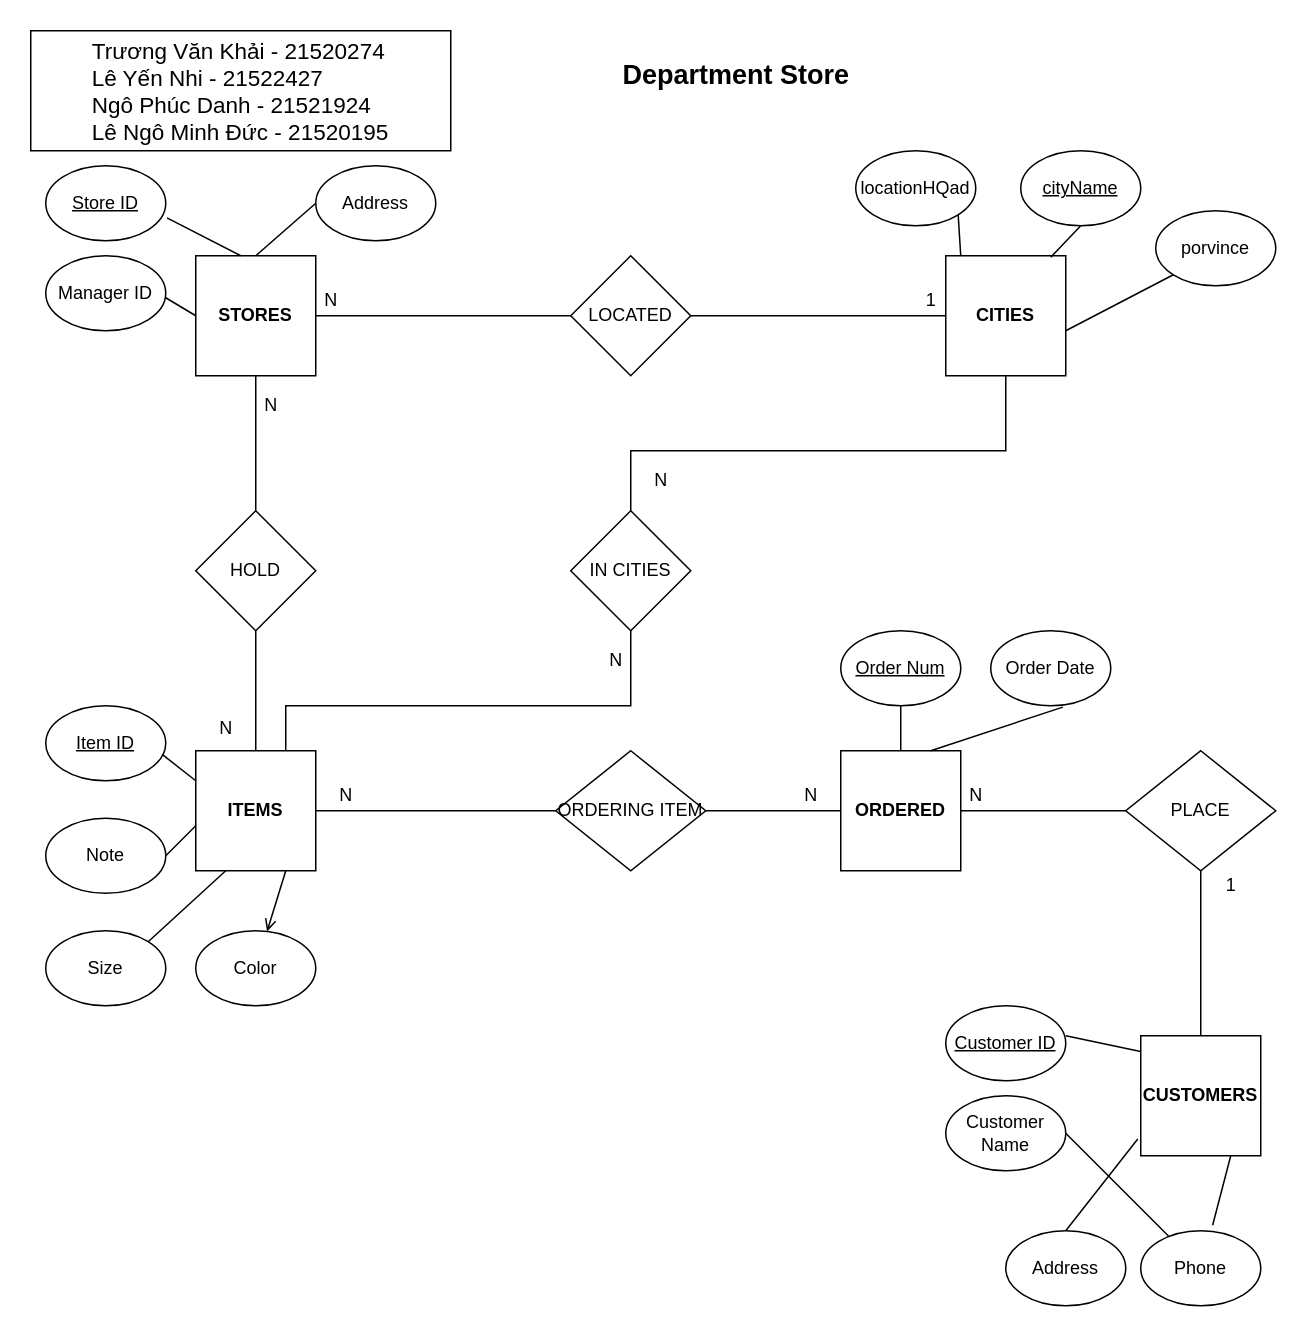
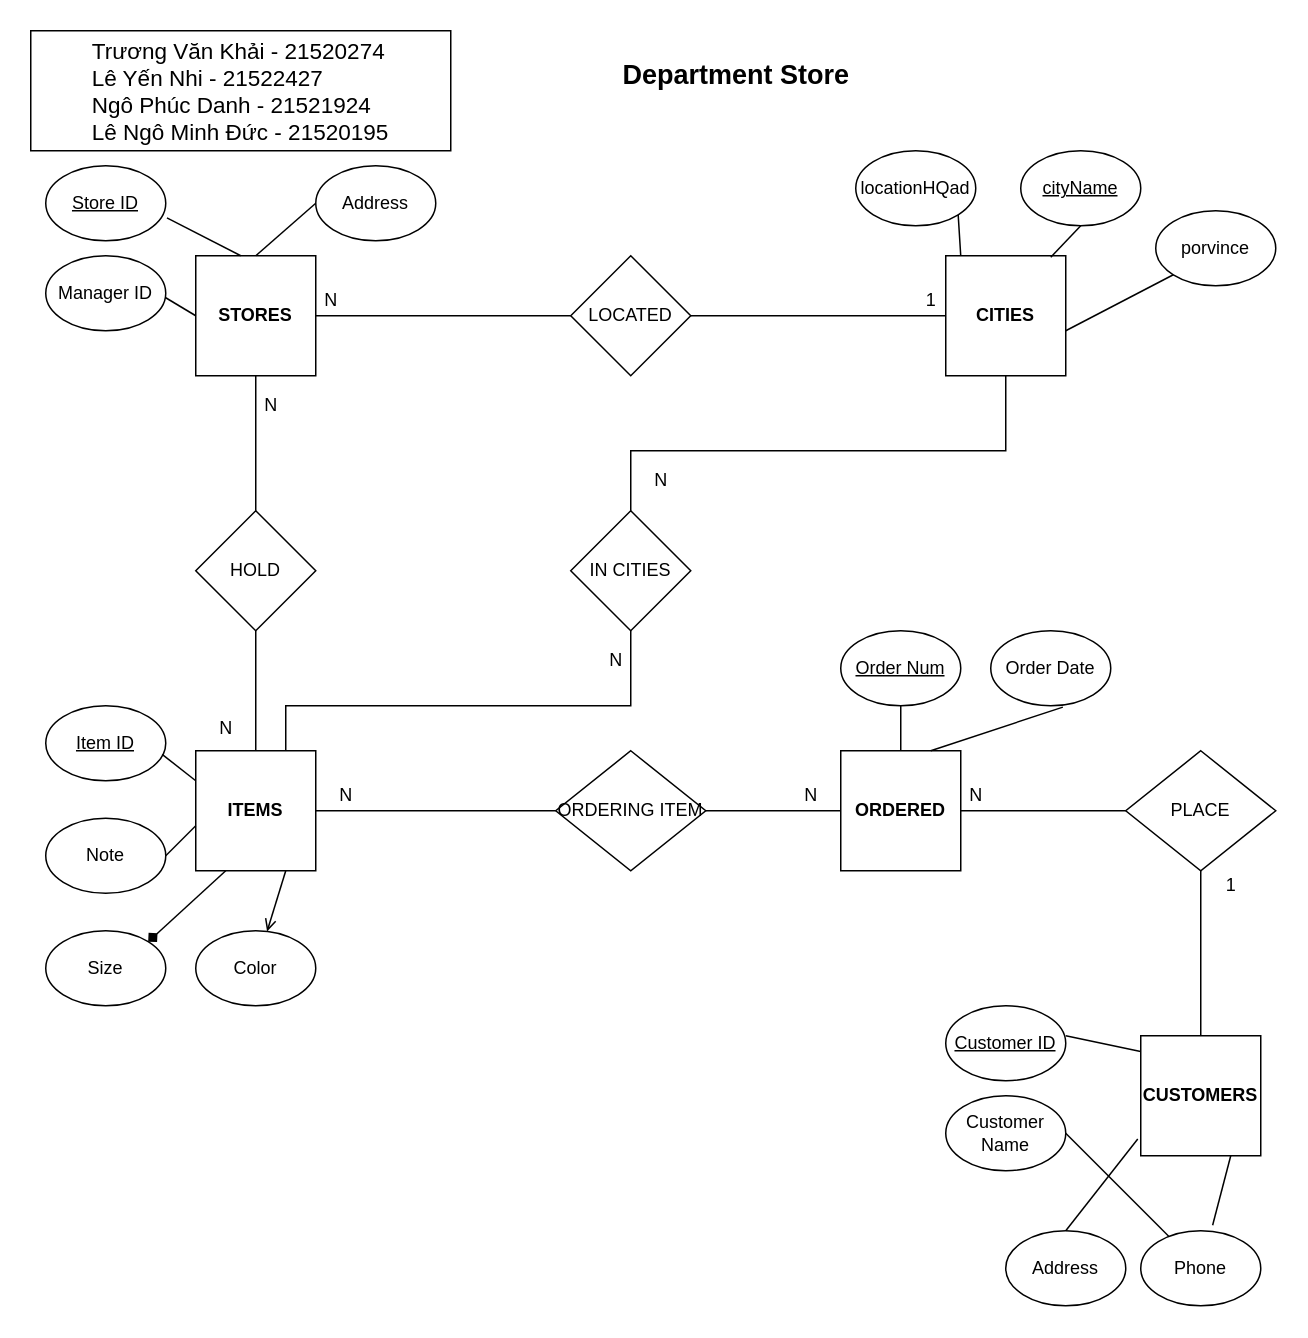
  <mxCell id="0" />
  <mxCell id="1" parent="0" />
  <mxCell id="2" value="" style="rounded=0;whiteSpace=wrap;html=1;" parent="1" vertex="1"><mxGeometry width="280" height="80" as="geometry" x="20" y="20" /></mxCell>
  <mxCell id="3" value="&lt;div style=&quot;text-align: left; font-size: 15px;&quot;&gt;&lt;span style=&quot;background-color: initial;&quot;&gt;&lt;font style=&quot;font-size: 15px;&quot;&gt;Trương Văn Khải - 21520274&lt;/font&gt;&lt;/span&gt;&lt;/div&gt;&lt;div style=&quot;text-align: left; font-size: 15px;&quot;&gt;&lt;span style=&quot;background-color: initial;&quot;&gt;&lt;font style=&quot;font-size: 15px;&quot;&gt;Lê Yến Nhi - 21522427&lt;/font&gt;&lt;/span&gt;&lt;/div&gt;&lt;div style=&quot;text-align: left; font-size: 15px;&quot;&gt;&lt;span style=&quot;background-color: initial;&quot;&gt;&lt;font style=&quot;font-size: 15px;&quot;&gt;Ngô Phúc Danh - 21521924&lt;/font&gt;&lt;/span&gt;&lt;/div&gt;&lt;div style=&quot;text-align: left; font-size: 15px;&quot;&gt;&lt;span style=&quot;background-color: initial;&quot;&gt;&lt;font style=&quot;font-size: 15px;&quot;&gt;Lê Ngô Minh Đức - 21520195&lt;/font&gt;&lt;/span&gt;&lt;/div&gt;" style="text;html=1;strokeColor=none;fillColor=none;align=center;verticalAlign=middle;whiteSpace=wrap;rounded=0;" parent="1" vertex="1"><mxGeometry width="280" height="80" as="geometry" x="20" y="20" /></mxCell>
  <mxCell id="4" value="&lt;b&gt;&lt;font style=&quot;font-size: 18px;&quot;&gt;Department Store&lt;/font&gt;&lt;/b&gt;" style="text;html=1;align=center;verticalAlign=middle;resizable=0;points=[];autosize=1;strokeColor=none;fillColor=none;" parent="1" vertex="1"><mxGeometry x="405" y="30" width="170" height="40" as="geometry" /></mxCell>
  <mxCell id="5" value="&lt;b&gt;STORES&lt;/b&gt;" style="whiteSpace=wrap;html=1;aspect=fixed;" parent="1" vertex="1"><mxGeometry x="130" y="170" width="80" height="80" as="geometry" /></mxCell>
  <mxCell id="6" value="&lt;u&gt;Store ID&lt;/u&gt;" style="ellipse;whiteSpace=wrap;html=1;" parent="1" vertex="1"><mxGeometry x="30" y="110" width="80" height="50" as="geometry" /></mxCell>
  <mxCell id="7" value="Address" style="ellipse;whiteSpace=wrap;html=1;" parent="1" vertex="1"><mxGeometry x="210" y="110" width="80" height="50" as="geometry" /></mxCell>
  <mxCell id="8" value="Manager ID" style="ellipse;whiteSpace=wrap;html=1;" parent="1" vertex="1"><mxGeometry x="30" y="170" width="80" height="50" as="geometry" /></mxCell>
  <mxCell id="9" value="" style="endArrow=none;html=1;rounded=0;entryX=0;entryY=0.5;entryDx=0;entryDy=0;" parent="1" target="7" edge="1"><mxGeometry width="50" height="50" relative="1" as="geometry"><mxPoint x="170" y="170" as="sourcePoint" /><mxPoint x="220" y="120" as="targetPoint" /></mxGeometry></mxCell>
  <mxCell id="10" value="" style="endArrow=none;html=1;rounded=0;entryX=1.01;entryY=0.696;entryDx=0;entryDy=0;entryPerimeter=0;" parent="1" target="6" edge="1"><mxGeometry width="50" height="50" relative="1" as="geometry"><mxPoint x="160" y="170" as="sourcePoint" /><mxPoint x="210" y="120" as="targetPoint" /></mxGeometry></mxCell>
  <mxCell id="11" value="" style="endArrow=none;html=1;rounded=0;entryX=1.01;entryY=0.696;entryDx=0;entryDy=0;entryPerimeter=0;exitX=0;exitY=0.5;exitDx=0;exitDy=0;" parent="1" source="5" edge="1"><mxGeometry width="50" height="50" relative="1" as="geometry"><mxPoint x="159" y="223" as="sourcePoint" /><mxPoint x="110" y="198" as="targetPoint" /></mxGeometry></mxCell>
  <mxCell id="12" value="LOCATED" style="rhombus;whiteSpace=wrap;html=1;" parent="1" vertex="1"><mxGeometry x="380" y="170" width="80" height="80" as="geometry" /></mxCell>
  <mxCell id="13" value="" style="endArrow=none;html=1;rounded=0;entryX=0;entryY=0.5;entryDx=0;entryDy=0;" parent="1" target="12" edge="1"><mxGeometry width="50" height="50" relative="1" as="geometry"><mxPoint x="210" y="210" as="sourcePoint" /><mxPoint x="260" y="160" as="targetPoint" /></mxGeometry></mxCell>
  <mxCell id="14" value="&lt;b&gt;CITIES&lt;/b&gt;" style="whiteSpace=wrap;html=1;aspect=fixed;" parent="1" vertex="1"><mxGeometry x="630" y="170" width="80" height="80" as="geometry" /></mxCell>
  <mxCell id="15" value="locationHQad" style="ellipse;whiteSpace=wrap;html=1;" parent="1" vertex="1"><mxGeometry x="570" y="100" width="80" height="50" as="geometry" /></mxCell>
  <mxCell id="16" value="&lt;u&gt;cityName&lt;/u&gt;" style="ellipse;whiteSpace=wrap;html=1;" parent="1" vertex="1"><mxGeometry x="680" y="100" width="80" height="50" as="geometry" /></mxCell>
  <mxCell id="17" value="porvince" style="ellipse;whiteSpace=wrap;html=1;" parent="1" vertex="1"><mxGeometry x="770" y="140" width="80" height="50" as="geometry" /></mxCell>
  <mxCell id="18" value="" style="endArrow=none;html=1;rounded=0;entryX=1;entryY=1;entryDx=0;entryDy=0;" parent="1" target="15" edge="1"><mxGeometry width="50" height="50" relative="1" as="geometry"><mxPoint x="640" y="170" as="sourcePoint" /><mxPoint x="690" y="120" as="targetPoint" /></mxGeometry></mxCell>
  <mxCell id="19" value="" style="endArrow=none;html=1;rounded=0;entryX=0.5;entryY=1;entryDx=0;entryDy=0;" parent="1" target="16" edge="1"><mxGeometry width="50" height="50" relative="1" as="geometry"><mxPoint x="700" y="171" as="sourcePoint" /><mxPoint x="698" y="144" as="targetPoint" /></mxGeometry></mxCell>
  <mxCell id="20" value="" style="endArrow=none;html=1;rounded=0;entryX=0;entryY=1;entryDx=0;entryDy=0;" parent="1" target="17" edge="1"><mxGeometry width="50" height="50" relative="1" as="geometry"><mxPoint x="710" y="220" as="sourcePoint" /><mxPoint x="760" y="170" as="targetPoint" /></mxGeometry></mxCell>
  <mxCell id="21" value="" style="endArrow=none;html=1;rounded=0;entryX=0;entryY=0.5;entryDx=0;entryDy=0;" parent="1" target="14" edge="1"><mxGeometry width="50" height="50" relative="1" as="geometry"><mxPoint x="460" y="210" as="sourcePoint" /><mxPoint x="510" y="160" as="targetPoint" /></mxGeometry></mxCell>
  <mxCell id="22" value="HOLD" style="rhombus;whiteSpace=wrap;html=1;" parent="1" vertex="1"><mxGeometry x="130" y="340" width="80" height="80" as="geometry" /></mxCell>
  <mxCell id="23" value="&lt;b&gt;ITEMS&lt;/b&gt;" style="whiteSpace=wrap;html=1;aspect=fixed;" parent="1" vertex="1"><mxGeometry x="130" y="500" width="80" height="80" as="geometry" /></mxCell>
  <mxCell id="24" value="" style="endArrow=none;html=1;rounded=0;entryX=0.5;entryY=1;entryDx=0;entryDy=0;" parent="1" target="5" edge="1"><mxGeometry width="50" height="50" relative="1" as="geometry"><mxPoint x="170" y="340" as="sourcePoint" /><mxPoint x="220" y="290" as="targetPoint" /></mxGeometry></mxCell>
  <mxCell id="25" value="" style="endArrow=none;html=1;rounded=0;exitX=0.5;exitY=0;exitDx=0;exitDy=0;" parent="1" source="23" edge="1"><mxGeometry width="50" height="50" relative="1" as="geometry"><mxPoint x="120" y="470" as="sourcePoint" /><mxPoint x="170" y="420" as="targetPoint" /></mxGeometry></mxCell>
  <mxCell id="26" value="&lt;u&gt;Item ID&lt;/u&gt;" style="ellipse;whiteSpace=wrap;html=1;" parent="1" vertex="1"><mxGeometry x="30" y="470" width="80" height="50" as="geometry" /></mxCell>
  <mxCell id="27" value="Note" style="ellipse;whiteSpace=wrap;html=1;" parent="1" vertex="1"><mxGeometry x="30" y="545" width="80" height="50" as="geometry" /></mxCell>
  <mxCell id="28" value="Size" style="ellipse;whiteSpace=wrap;html=1;" parent="1" vertex="1"><mxGeometry x="30" y="620" width="80" height="50" as="geometry" /></mxCell>
  <mxCell id="29" value="Color" style="ellipse;whiteSpace=wrap;html=1;" parent="1" vertex="1"><mxGeometry x="130" y="620" width="80" height="50" as="geometry" /></mxCell>
  <mxCell id="30" value="" style="endArrow=none;html=1;rounded=0;entryX=0.97;entryY=0.648;entryDx=0;entryDy=0;entryPerimeter=0;" parent="1" target="26" edge="1"><mxGeometry width="50" height="50" relative="1" as="geometry"><mxPoint x="130" y="520" as="sourcePoint" /><mxPoint x="180" y="470" as="targetPoint" /></mxGeometry></mxCell>
  <mxCell id="31" value="" style="endArrow=none;html=1;rounded=0;entryX=1;entryY=0.5;entryDx=0;entryDy=0;" parent="1" target="27" edge="1"><mxGeometry width="50" height="50" relative="1" as="geometry"><mxPoint x="130" y="550" as="sourcePoint" /><mxPoint x="118" y="512" as="targetPoint" /></mxGeometry></mxCell>
- <mxCell id="32" value="" style="endArrow=none;html=1;rounded=0;entryX=1;entryY=0;entryDx=0;entryDy=0;exitX=0.25;exitY=1;exitDx=0;exitDy=0;" parent="1" source="23" target="28" edge="1"><mxGeometry width="50" height="50" relative="1" as="geometry"><mxPoint x="140" y="560" as="sourcePoint" /><mxPoint x="120" y="580" as="targetPoint" /></mxGeometry></mxCell>
+ <mxCell id="32" value="" style="endArrow=diamond;html=1;rounded=0;entryX=1;entryY=0;entryDx=0;entryDy=0;exitX=0.25;exitY=1;exitDx=0;exitDy=0;" parent="1" source="23" target="28" edge="1"><mxGeometry width="50" height="50" relative="1" as="geometry"><mxPoint x="140" y="560" as="sourcePoint" /><mxPoint x="120" y="580" as="targetPoint" /></mxGeometry></mxCell>
  <mxCell id="33" value="" style="endArrow=open;html=1;rounded=0;exitX=0.75;exitY=1;exitDx=0;exitDy=0;" parent="1" source="23" target="29" edge="1"><mxGeometry width="50" height="50" relative="1" as="geometry"><mxPoint x="160" y="590" as="sourcePoint" /><mxPoint x="108" y="637" as="targetPoint" /></mxGeometry></mxCell>
  <mxCell id="34" value="IN CITIES" style="rhombus;whiteSpace=wrap;html=1;" parent="1" vertex="1"><mxGeometry x="380" y="340" width="80" height="80" as="geometry" /></mxCell>
  <mxCell id="35" value="" style="endArrow=none;html=1;rounded=0;entryX=0.5;entryY=1;entryDx=0;entryDy=0;" parent="1" target="34" edge="1"><mxGeometry width="50" height="50" relative="1" as="geometry"><mxPoint x="190" y="500" as="sourcePoint" /><mxPoint x="240" y="450" as="targetPoint" /><Array as="points"><mxPoint x="190" y="470" /><mxPoint x="420" y="470" /></Array></mxGeometry></mxCell>
  <mxCell id="36" value="ORDERING ITEM" style="rhombus;whiteSpace=wrap;html=1;" parent="1" vertex="1"><mxGeometry x="370" y="500" width="100" height="80" as="geometry" /></mxCell>
  <mxCell id="37" value="" style="endArrow=none;html=1;rounded=0;entryX=0;entryY=0.5;entryDx=0;entryDy=0;exitX=1;exitY=0.5;exitDx=0;exitDy=0;" parent="1" source="23" target="36" edge="1"><mxGeometry width="50" height="50" relative="1" as="geometry"><mxPoint x="210" y="545" as="sourcePoint" /><mxPoint x="260" y="495" as="targetPoint" /></mxGeometry></mxCell>
  <mxCell id="38" value="&lt;b&gt;ORDERED&lt;/b&gt;" style="whiteSpace=wrap;html=1;aspect=fixed;" parent="1" vertex="1"><mxGeometry x="560" y="500" width="80" height="80" as="geometry" /></mxCell>
  <mxCell id="39" value="" style="endArrow=none;html=1;rounded=0;exitX=1;exitY=0.5;exitDx=0;exitDy=0;entryX=0;entryY=0.5;entryDx=0;entryDy=0;" parent="1" source="36" target="38" edge="1"><mxGeometry width="50" height="50" relative="1" as="geometry"><mxPoint x="510" y="520" as="sourcePoint" /><mxPoint x="560" y="470" as="targetPoint" /></mxGeometry></mxCell>
  <mxCell id="40" value="&lt;u&gt;Order Num&lt;/u&gt;" style="ellipse;whiteSpace=wrap;html=1;" parent="1" vertex="1"><mxGeometry x="560" y="420" width="80" height="50" as="geometry" /></mxCell>
  <mxCell id="41" value="" style="endArrow=none;html=1;rounded=0;entryX=0.5;entryY=1;entryDx=0;entryDy=0;" parent="1" source="38" target="40" edge="1"><mxGeometry width="50" height="50" relative="1" as="geometry"><mxPoint x="510" y="520" as="sourcePoint" /><mxPoint x="560" y="470" as="targetPoint" /></mxGeometry></mxCell>
  <mxCell id="42" value="" style="endArrow=none;html=1;rounded=0;entryX=0.601;entryY=1.018;entryDx=0;entryDy=0;entryPerimeter=0;exitX=0.75;exitY=0;exitDx=0;exitDy=0;" parent="1" source="38" target="43" edge="1"><mxGeometry width="50" height="50" relative="1" as="geometry"><mxPoint x="610" y="510" as="sourcePoint" /><mxPoint x="610" y="480" as="targetPoint" /></mxGeometry></mxCell>
  <mxCell id="43" value="Order Date" style="ellipse;whiteSpace=wrap;html=1;" parent="1" vertex="1"><mxGeometry x="660" y="420" width="80" height="50" as="geometry" /></mxCell>
  <mxCell id="44" value="PLACE" style="rhombus;whiteSpace=wrap;html=1;" parent="1" vertex="1"><mxGeometry x="750" y="500" width="100" height="80" as="geometry" /></mxCell>
  <mxCell id="45" value="" style="endArrow=none;html=1;rounded=0;exitX=1;exitY=0.5;exitDx=0;exitDy=0;entryX=0;entryY=0.5;entryDx=0;entryDy=0;" parent="1" source="38" target="44" edge="1"><mxGeometry width="50" height="50" relative="1" as="geometry"><mxPoint x="650" y="539.41" as="sourcePoint" /><mxPoint x="740" y="539.41" as="targetPoint" /></mxGeometry></mxCell>
  <mxCell id="46" value="&lt;b&gt;CUSTOMERS&lt;/b&gt;" style="whiteSpace=wrap;html=1;aspect=fixed;" parent="1" vertex="1"><mxGeometry x="760" y="690" width="80" height="80" as="geometry" /></mxCell>
  <mxCell id="47" value="" style="endArrow=none;html=1;rounded=0;entryX=0.5;entryY=1;entryDx=0;entryDy=0;exitX=0.5;exitY=0;exitDx=0;exitDy=0;" parent="1" source="46" target="44" edge="1"><mxGeometry width="50" height="50" relative="1" as="geometry"><mxPoint x="510" y="690" as="sourcePoint" /><mxPoint x="560" y="640" as="targetPoint" /></mxGeometry></mxCell>
  <mxCell id="48" value="&lt;u&gt;Customer ID&lt;/u&gt;" style="ellipse;whiteSpace=wrap;html=1;" parent="1" vertex="1"><mxGeometry x="630" y="670" width="80" height="50" as="geometry" /></mxCell>
  <mxCell id="49" value="Customer Name" style="ellipse;whiteSpace=wrap;html=1;" parent="1" vertex="1"><mxGeometry x="630" y="730" width="80" height="50" as="geometry" /></mxCell>
  <mxCell id="50" value="Address" style="ellipse;whiteSpace=wrap;html=1;" parent="1" vertex="1"><mxGeometry x="670" y="820" width="80" height="50" as="geometry" /></mxCell>
  <mxCell id="51" value="Phone" style="ellipse;whiteSpace=wrap;html=1;" parent="1" vertex="1"><mxGeometry x="760" y="820" width="80" height="50" as="geometry" /></mxCell>
  <mxCell id="52" value="" style="endArrow=none;html=1;rounded=0;entryX=-0.001;entryY=0.132;entryDx=0;entryDy=0;entryPerimeter=0;" parent="1" target="46" edge="1"><mxGeometry width="50" height="50" relative="1" as="geometry"><mxPoint x="710" y="690" as="sourcePoint" /><mxPoint x="730" y="750" as="targetPoint" /></mxGeometry></mxCell>
  <mxCell id="53" value="" style="endArrow=none;html=1;rounded=0;exitX=1;exitY=0.5;exitDx=0;exitDy=0;" parent="1" source="49" target="51" edge="1"><mxGeometry width="50" height="50" relative="1" as="geometry"><mxPoint x="510" y="690" as="sourcePoint" /><mxPoint x="560" y="640" as="targetPoint" /></mxGeometry></mxCell>
  <mxCell id="54" value="" style="endArrow=none;html=1;rounded=0;entryX=-0.025;entryY=0.861;entryDx=0;entryDy=0;entryPerimeter=0;exitX=0.5;exitY=0;exitDx=0;exitDy=0;" parent="1" source="50" target="46" edge="1"><mxGeometry width="50" height="50" relative="1" as="geometry"><mxPoint x="510" y="690" as="sourcePoint" /><mxPoint x="560" y="640" as="targetPoint" /></mxGeometry></mxCell>
  <mxCell id="55" value="" style="endArrow=none;html=1;rounded=0;entryX=0.75;entryY=1;entryDx=0;entryDy=0;exitX=0.599;exitY=-0.074;exitDx=0;exitDy=0;exitPerimeter=0;" parent="1" source="51" target="46" edge="1"><mxGeometry width="50" height="50" relative="1" as="geometry"><mxPoint x="800" y="810" as="sourcePoint" /><mxPoint x="560" y="640" as="targetPoint" /></mxGeometry></mxCell>
  <mxCell id="56" value="1" style="text;html=1;align=center;verticalAlign=middle;resizable=0;points=[];autosize=1;strokeColor=none;fillColor=none;" parent="1" vertex="1"><mxGeometry x="605" y="185" width="30" height="30" as="geometry" /></mxCell>
  <mxCell id="57" value="N" style="text;html=1;align=center;verticalAlign=middle;resizable=0;points=[];autosize=1;strokeColor=none;fillColor=none;" parent="1" vertex="1"><mxGeometry x="205" y="185" width="30" height="30" as="geometry" /></mxCell>
  <mxCell id="58" value="N" style="text;html=1;align=center;verticalAlign=middle;resizable=0;points=[];autosize=1;strokeColor=none;fillColor=none;" parent="1" vertex="1"><mxGeometry x="165" y="255" width="30" height="30" as="geometry" /></mxCell>
  <mxCell id="59" value="N" style="text;html=1;align=center;verticalAlign=middle;resizable=0;points=[];autosize=1;strokeColor=none;fillColor=none;" parent="1" vertex="1"><mxGeometry x="135" y="470" width="30" height="30" as="geometry" /></mxCell>
  <mxCell id="60" value="N" style="text;html=1;align=center;verticalAlign=middle;resizable=0;points=[];autosize=1;strokeColor=none;fillColor=none;" parent="1" vertex="1"><mxGeometry x="395" y="425" width="30" height="30" as="geometry" /></mxCell>
  <mxCell id="61" value="" style="endArrow=none;html=1;rounded=0;entryX=0.5;entryY=1;entryDx=0;entryDy=0;" parent="1" target="14" edge="1"><mxGeometry width="50" height="50" relative="1" as="geometry"><mxPoint x="420" y="340" as="sourcePoint" /><mxPoint x="470" y="290" as="targetPoint" /><Array as="points"><mxPoint x="420" y="300" /><mxPoint x="670" y="300" /></Array></mxGeometry></mxCell>
  <mxCell id="62" value="N" style="text;html=1;align=center;verticalAlign=middle;resizable=0;points=[];autosize=1;strokeColor=none;fillColor=none;" parent="1" vertex="1"><mxGeometry x="425" y="305" width="30" height="30" as="geometry" /></mxCell>
  <mxCell id="63" value="N" style="text;html=1;align=center;verticalAlign=middle;resizable=0;points=[];autosize=1;strokeColor=none;fillColor=none;" parent="1" vertex="1"><mxGeometry x="215" y="515" width="30" height="30" as="geometry" /></mxCell>
  <mxCell id="64" value="N" style="text;html=1;align=center;verticalAlign=middle;resizable=0;points=[];autosize=1;strokeColor=none;fillColor=none;" parent="1" vertex="1"><mxGeometry x="525" y="515" width="30" height="30" as="geometry" /></mxCell>
  <mxCell id="65" value="N" style="text;html=1;align=center;verticalAlign=middle;resizable=0;points=[];autosize=1;strokeColor=none;fillColor=none;" parent="1" vertex="1"><mxGeometry x="635" y="515" width="30" height="30" as="geometry" /></mxCell>
  <mxCell id="66" value="1" style="text;html=1;align=center;verticalAlign=middle;resizable=0;points=[];autosize=1;strokeColor=none;fillColor=none;" parent="1" vertex="1"><mxGeometry x="805" y="575" width="30" height="30" as="geometry" /></mxCell>
